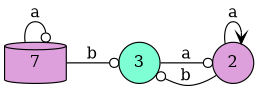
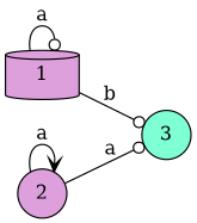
  digraph {
    d2tdocpreamble="\usetikzlibrary{automata}"
    d2tfigpreamble="\tikzstyle{every state}= [ draw=blue!50,very thick,fill=blue!20]  \tikzstyle{auto}= [fill=white]"
    rankdir=LR
    ranksep=0.5
    node [fillcolor=plum shape=circle]
    edge [arrowhead=odot lblstyle=auto topath="bend right"]
-   n1 [label=7 shape=cylinder style="state,filled"]
+   n1 [label=1 shape=cylinder style="state,filled"]
    n2 [fillcolor=aquamarine label=3 style="state, accepting,filled"]
    n3 [label=2 style="state, initial,filled"]
    n1 -> n1 [label=a topath="loop above"]
    n1 -> n2 [label=b]
-   n2 -> n3 [label=a]
-   n3 -> n2 [label=b]
+   n3 -> n2 [label=a]
    n3 -> n3 [arrowhead=vee label=a topath="loop above"]
  }
